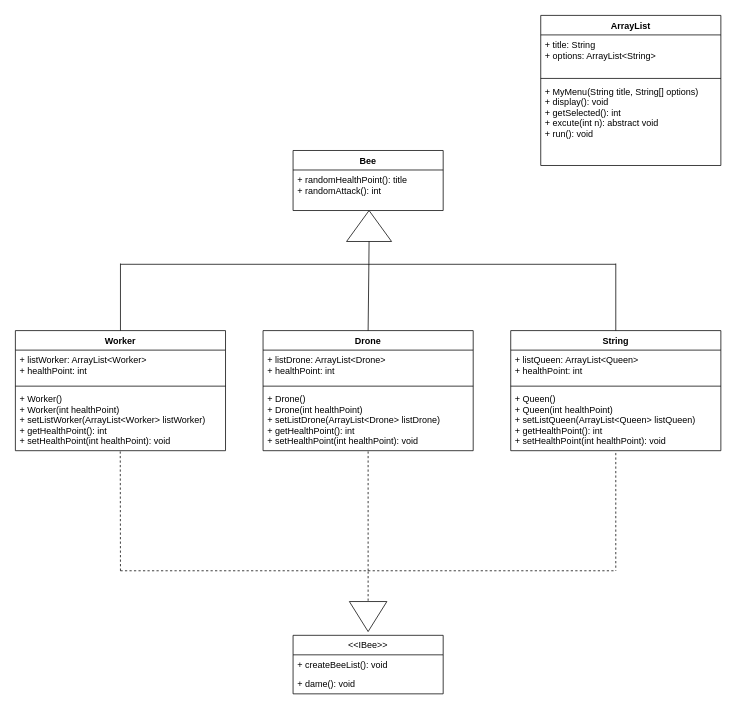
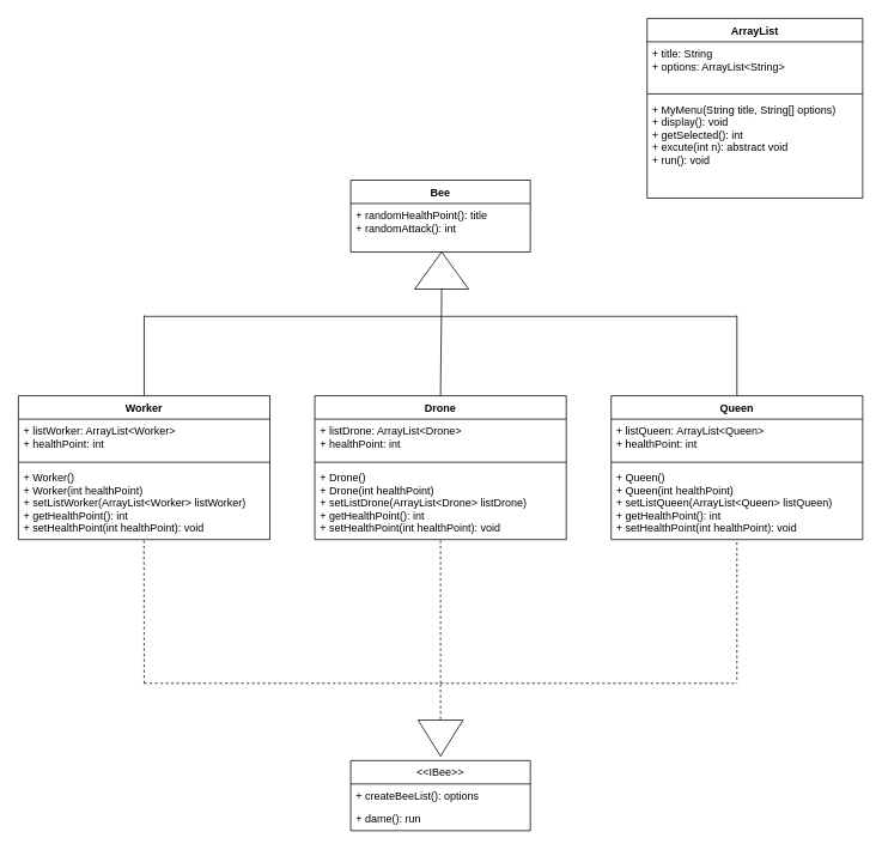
  <mxCell id="0" />
  <mxCell id="1" parent="0" />
  <mxCell id="2" value="Bee" style="swimlane;fontStyle=1;align=center;verticalAlign=top;childLayout=stackLayout;horizontal=1;startSize=26;horizontalStack=0;resizeParent=1;resizeParentMax=0;resizeLast=0;collapsible=1;marginBottom=0;" parent="1" vertex="1"><mxGeometry x="390" y="200" width="200" height="80" as="geometry" /></mxCell>
  <mxCell id="3" value="+ randomHealthPoint(): title&#10;+ randomAttack(): int" style="text;strokeColor=none;fillColor=none;align=left;verticalAlign=top;spacingLeft=4;spacingRight=4;overflow=hidden;rotatable=0;points=[[0,0.5],[1,0.5]];portConstraint=eastwest;" parent="2" vertex="1"><mxGeometry y="26" width="200" height="54" as="geometry" /></mxCell>
  <mxCell id="4" value="&lt;&lt;IBee&gt;&gt;" style="swimlane;fontStyle=0;childLayout=stackLayout;horizontal=1;startSize=26;fillColor=none;horizontalStack=0;resizeParent=1;resizeParentMax=0;resizeLast=0;collapsible=1;marginBottom=0;" parent="1" vertex="1"><mxGeometry x="390" y="846" width="200" height="78" as="geometry" /></mxCell>
- <mxCell id="5" value="+ createBeeList(): void" style="text;strokeColor=none;fillColor=none;align=left;verticalAlign=top;spacingLeft=4;spacingRight=4;overflow=hidden;rotatable=0;points=[[0,0.5],[1,0.5]];portConstraint=eastwest;" parent="4" vertex="1"><mxGeometry y="26" width="200" height="26" as="geometry" /></mxCell>
- <mxCell id="6" value="+ dame(): void" style="text;strokeColor=none;fillColor=none;align=left;verticalAlign=top;spacingLeft=4;spacingRight=4;overflow=hidden;rotatable=0;points=[[0,0.5],[1,0.5]];portConstraint=eastwest;" parent="4" vertex="1"><mxGeometry y="52" width="200" height="26" as="geometry" /></mxCell>
- <mxCell id="7" value="String" style="swimlane;fontStyle=1;align=center;verticalAlign=top;childLayout=stackLayout;horizontal=1;startSize=26;horizontalStack=0;resizeParent=1;resizeParentMax=0;resizeLast=0;collapsible=1;marginBottom=0;" parent="1" vertex="1"><mxGeometry x="680" y="440" width="280" height="160" as="geometry" /></mxCell>
+ <mxCell id="5" value="+ createBeeList(): options" style="text;strokeColor=none;fillColor=none;align=left;verticalAlign=top;spacingLeft=4;spacingRight=4;overflow=hidden;rotatable=0;points=[[0,0.5],[1,0.5]];portConstraint=eastwest;" parent="4" vertex="1"><mxGeometry y="26" width="200" height="26" as="geometry" /></mxCell>
+ <mxCell id="6" value="+ dame(): run" style="text;strokeColor=none;fillColor=none;align=left;verticalAlign=top;spacingLeft=4;spacingRight=4;overflow=hidden;rotatable=0;points=[[0,0.5],[1,0.5]];portConstraint=eastwest;" parent="4" vertex="1"><mxGeometry y="52" width="200" height="26" as="geometry" /></mxCell>
+ <mxCell id="7" value="Queen" style="swimlane;fontStyle=1;align=center;verticalAlign=top;childLayout=stackLayout;horizontal=1;startSize=26;horizontalStack=0;resizeParent=1;resizeParentMax=0;resizeLast=0;collapsible=1;marginBottom=0;" parent="1" vertex="1"><mxGeometry x="680" y="440" width="280" height="160" as="geometry" /></mxCell>
  <mxCell id="8" value="+ listQueen: ArrayList&lt;Queen&gt;&#10;+ healthPoint: int" style="text;strokeColor=none;fillColor=none;align=left;verticalAlign=top;spacingLeft=4;spacingRight=4;overflow=hidden;rotatable=0;points=[[0,0.5],[1,0.5]];portConstraint=eastwest;" parent="7" vertex="1"><mxGeometry y="26" width="280" height="44" as="geometry" /></mxCell>
  <mxCell id="9" value="" style="line;strokeWidth=1;fillColor=none;align=left;verticalAlign=middle;spacingTop=-1;spacingLeft=3;spacingRight=3;rotatable=0;labelPosition=right;points=[];portConstraint=eastwest;" parent="7" vertex="1"><mxGeometry y="70" width="280" height="8" as="geometry" /></mxCell>
  <mxCell id="10" value="+ Queen()&#10;+ Queen(int healthPoint)&#10;+ setListQueen(ArrayList&lt;Queen&gt; listQueen)&#10;+ getHealthPoint(): int&#10;+ setHealthPoint(int healthPoint): void " style="text;strokeColor=none;fillColor=none;align=left;verticalAlign=top;spacingLeft=4;spacingRight=4;overflow=hidden;rotatable=0;points=[[0,0.5],[1,0.5]];portConstraint=eastwest;" parent="7" vertex="1"><mxGeometry y="78" width="280" height="82" as="geometry" /></mxCell>
  <mxCell id="11" value="Worker" style="swimlane;fontStyle=1;align=center;verticalAlign=top;childLayout=stackLayout;horizontal=1;startSize=26;horizontalStack=0;resizeParent=1;resizeParentMax=0;resizeLast=0;collapsible=1;marginBottom=0;" parent="1" vertex="1"><mxGeometry x="20" y="440" width="280" height="160" as="geometry" /></mxCell>
  <mxCell id="12" value="+ listWorker: ArrayList&lt;Worker&gt;&#10;+ healthPoint: int" style="text;strokeColor=none;fillColor=none;align=left;verticalAlign=top;spacingLeft=4;spacingRight=4;overflow=hidden;rotatable=0;points=[[0,0.5],[1,0.5]];portConstraint=eastwest;" parent="11" vertex="1"><mxGeometry y="26" width="280" height="44" as="geometry" /></mxCell>
  <mxCell id="13" value="" style="line;strokeWidth=1;fillColor=none;align=left;verticalAlign=middle;spacingTop=-1;spacingLeft=3;spacingRight=3;rotatable=0;labelPosition=right;points=[];portConstraint=eastwest;" parent="11" vertex="1"><mxGeometry y="70" width="280" height="8" as="geometry" /></mxCell>
  <mxCell id="14" value="+ Worker()&#10;+ Worker(int healthPoint)&#10;+ setListWorker(ArrayList&lt;Worker&gt; listWorker)&#10;+ getHealthPoint(): int&#10;+ setHealthPoint(int healthPoint): void " style="text;strokeColor=none;fillColor=none;align=left;verticalAlign=top;spacingLeft=4;spacingRight=4;overflow=hidden;rotatable=0;points=[[0,0.5],[1,0.5]];portConstraint=eastwest;" parent="11" vertex="1"><mxGeometry y="78" width="280" height="82" as="geometry" /></mxCell>
  <mxCell id="15" value="Drone" style="swimlane;fontStyle=1;align=center;verticalAlign=top;childLayout=stackLayout;horizontal=1;startSize=26;horizontalStack=0;resizeParent=1;resizeParentMax=0;resizeLast=0;collapsible=1;marginBottom=0;" parent="1" vertex="1"><mxGeometry x="350" y="440" width="280" height="160" as="geometry" /></mxCell>
  <mxCell id="16" value="+ listDrone: ArrayList&lt;Drone&gt;&#10;+ healthPoint: int" style="text;strokeColor=none;fillColor=none;align=left;verticalAlign=top;spacingLeft=4;spacingRight=4;overflow=hidden;rotatable=0;points=[[0,0.5],[1,0.5]];portConstraint=eastwest;" parent="15" vertex="1"><mxGeometry y="26" width="280" height="44" as="geometry" /></mxCell>
  <mxCell id="17" value="" style="line;strokeWidth=1;fillColor=none;align=left;verticalAlign=middle;spacingTop=-1;spacingLeft=3;spacingRight=3;rotatable=0;labelPosition=right;points=[];portConstraint=eastwest;" parent="15" vertex="1"><mxGeometry y="70" width="280" height="8" as="geometry" /></mxCell>
  <mxCell id="18" value="+ Drone()&#10;+ Drone(int healthPoint)&#10;+ setListDrone(ArrayList&lt;Drone&gt; listDrone)&#10;+ getHealthPoint(): int&#10;+ setHealthPoint(int healthPoint): void " style="text;strokeColor=none;fillColor=none;align=left;verticalAlign=top;spacingLeft=4;spacingRight=4;overflow=hidden;rotatable=0;points=[[0,0.5],[1,0.5]];portConstraint=eastwest;" parent="15" vertex="1"><mxGeometry y="78" width="280" height="82" as="geometry" /></mxCell>
  <mxCell id="19" value="ArrayList" style="swimlane;fontStyle=1;align=center;verticalAlign=top;childLayout=stackLayout;horizontal=1;startSize=26;horizontalStack=0;resizeParent=1;resizeParentMax=0;resizeLast=0;collapsible=1;marginBottom=0;" parent="1" vertex="1"><mxGeometry x="720" y="20" width="240" height="200" as="geometry" /></mxCell>
  <mxCell id="20" value="+ title: String&#10;+ options: ArrayList&lt;String&gt;" style="text;strokeColor=none;fillColor=none;align=left;verticalAlign=top;spacingLeft=4;spacingRight=4;overflow=hidden;rotatable=0;points=[[0,0.5],[1,0.5]];portConstraint=eastwest;" parent="19" vertex="1"><mxGeometry y="26" width="240" height="54" as="geometry" /></mxCell>
  <mxCell id="21" value="" style="line;strokeWidth=1;fillColor=none;align=left;verticalAlign=middle;spacingTop=-1;spacingLeft=3;spacingRight=3;rotatable=0;labelPosition=right;points=[];portConstraint=eastwest;" parent="19" vertex="1"><mxGeometry y="80" width="240" height="8" as="geometry" /></mxCell>
  <mxCell id="22" value="+ MyMenu(String title, String[] options)&#10;+ display(): void&#10;+ getSelected(): int&#10;+ excute(int n): abstract void&#10;+ run(): void" style="text;strokeColor=none;fillColor=none;align=left;verticalAlign=top;spacingLeft=4;spacingRight=4;overflow=hidden;rotatable=0;points=[[0,0.5],[1,0.5]];portConstraint=eastwest;" parent="19" vertex="1"><mxGeometry y="88" width="240" height="112" as="geometry" /></mxCell>
  <mxCell id="23" value="" style="group" parent="1" vertex="1" connectable="0"><mxGeometry x="160" y="280.005" width="660" height="71.625" as="geometry" /></mxCell>
  <mxCell id="24" value="" style="triangle;whiteSpace=wrap;html=1;rotation=-90;" parent="23" vertex="1"><mxGeometry x="310.63" y="-9.375" width="41.25" height="60" as="geometry" /></mxCell>
  <mxCell id="25" value="" style="endArrow=none;html=1;entryX=0;entryY=0.5;entryDx=0;entryDy=0;" parent="23" target="24" edge="1"><mxGeometry width="50" height="50" relative="1" as="geometry"><mxPoint x="331" y="70.625" as="sourcePoint" /><mxPoint x="260" y="170.625" as="targetPoint" /></mxGeometry></mxCell>
  <mxCell id="26" value="" style="endArrow=none;html=1;" parent="23" edge="1"><mxGeometry width="50" height="50" relative="1" as="geometry"><mxPoint y="71.625" as="sourcePoint" /><mxPoint x="660" y="71.625" as="targetPoint" /></mxGeometry></mxCell>
  <mxCell id="27" value="" style="endArrow=none;html=1;" parent="23" source="7" edge="1"><mxGeometry width="50" height="50" relative="1" as="geometry"><mxPoint x="270" y="300.625" as="sourcePoint" /><mxPoint x="660" y="70.625" as="targetPoint" /></mxGeometry></mxCell>
  <mxCell id="28" value="" style="endArrow=none;html=1;entryX=0.5;entryY=0;entryDx=0;entryDy=0;" parent="23" target="15" edge="1"><mxGeometry width="50" height="50" relative="1" as="geometry"><mxPoint x="331" y="70.625" as="sourcePoint" /><mxPoint x="320" y="250.625" as="targetPoint" /></mxGeometry></mxCell>
  <mxCell id="29" value="" style="endArrow=none;html=1;exitX=0.5;exitY=0;exitDx=0;exitDy=0;" parent="23" source="11" edge="1"><mxGeometry width="50" height="50" relative="1" as="geometry"><mxPoint x="320" y="300.625" as="sourcePoint" /><mxPoint y="70.625" as="targetPoint" /></mxGeometry></mxCell>
  <mxCell id="30" value="" style="endArrow=none;dashed=1;html=1;" parent="1" edge="1"><mxGeometry width="50" height="50" relative="1" as="geometry"><mxPoint x="160" y="760" as="sourcePoint" /><mxPoint x="820" y="760" as="targetPoint" /></mxGeometry></mxCell>
  <mxCell id="31" value="" style="endArrow=none;dashed=1;html=1;" parent="1" edge="1"><mxGeometry width="50" height="50" relative="1" as="geometry"><mxPoint x="490" y="800" as="sourcePoint" /><mxPoint x="490" y="760" as="targetPoint" /></mxGeometry></mxCell>
  <mxCell id="32" value="" style="triangle;whiteSpace=wrap;html=1;rotation=90;" parent="1" vertex="1"><mxGeometry x="470" y="796" width="40" height="50" as="geometry" /></mxCell>
  <mxCell id="33" value="" style="endArrow=none;dashed=1;html=1;" parent="1" edge="1"><mxGeometry width="50" height="50" relative="1" as="geometry"><mxPoint x="490" y="760" as="sourcePoint" /><mxPoint x="490" y="600" as="targetPoint" /></mxGeometry></mxCell>
  <mxCell id="34" value="" style="endArrow=none;dashed=1;html=1;entryX=0.499;entryY=0.993;entryDx=0;entryDy=0;entryPerimeter=0;" parent="1" target="14" edge="1"><mxGeometry width="50" height="50" relative="1" as="geometry"><mxPoint x="160" y="760" as="sourcePoint" /><mxPoint x="540" y="630" as="targetPoint" /></mxGeometry></mxCell>
  <mxCell id="35" value="" style="endArrow=none;dashed=1;html=1;" parent="1" edge="1"><mxGeometry width="50" height="50" relative="1" as="geometry"><mxPoint x="820" y="603" as="sourcePoint" /><mxPoint x="820" y="760" as="targetPoint" /></mxGeometry></mxCell>
